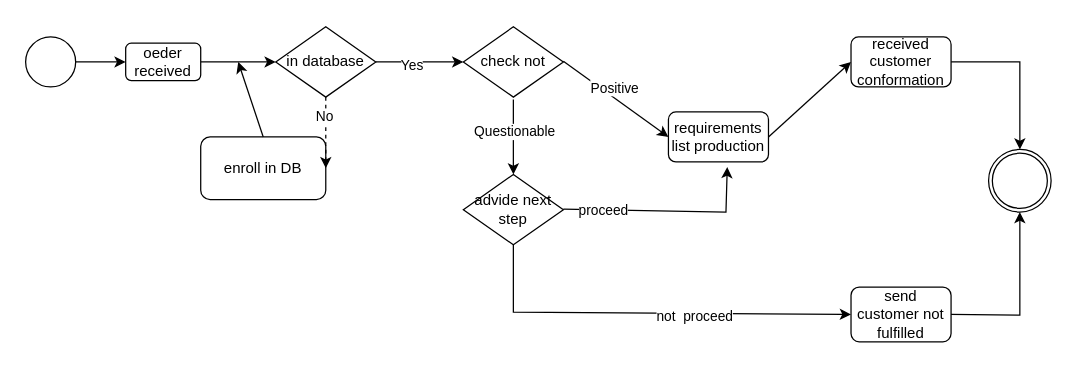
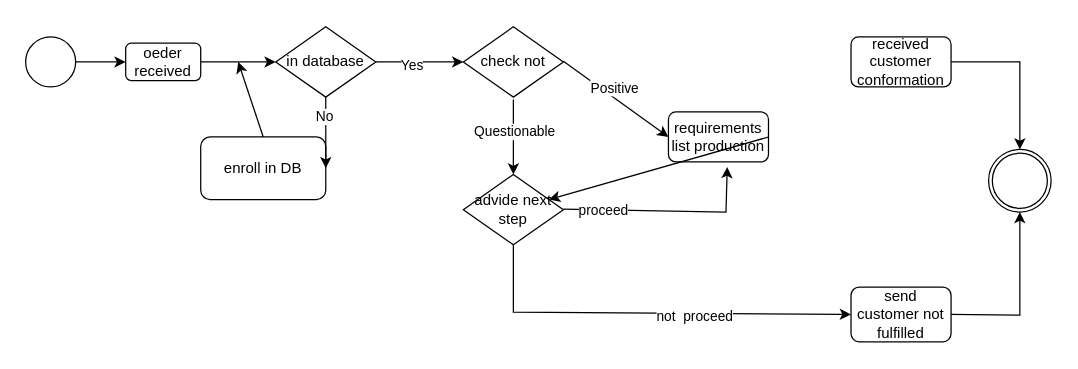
  <mxCell id="0" />
  <mxCell id="1" parent="0" />
  <mxCell id="2" style="edgeStyle=orthogonalEdgeStyle;rounded=0;orthogonalLoop=1;jettySize=auto;html=1;entryX=0;entryY=0.5;entryDx=0;entryDy=0;" parent="1" source="3" target="29" edge="1"><mxGeometry relative="1" as="geometry" /></mxCell>
  <mxCell id="3" value="" style="ellipse;whiteSpace=wrap;html=1;aspect=fixed;" parent="1" vertex="1"><mxGeometry y="29" width="40" height="40" as="geometry" x="20" /></mxCell>
  <mxCell id="4" value="" style="endArrow=classic;html=1;rounded=0;exitX=1;exitY=0.5;exitDx=0;exitDy=0;entryX=0;entryY=0.5;entryDx=0;entryDy=0;" parent="1" edge="1"><mxGeometry width="50" height="50" relative="1" as="geometry"><mxPoint x="160" y="49" as="sourcePoint" /><mxPoint x="220" y="49" as="targetPoint" /></mxGeometry></mxCell>
  <mxCell id="5" value="in database" style="rhombus;whiteSpace=wrap;html=1;" parent="1" vertex="1"><mxGeometry x="220" y="20.88" width="80" height="56.25" as="geometry" /></mxCell>
  <mxCell id="6" value="" style="endArrow=classic;html=1;rounded=0;" parent="1" edge="1"><mxGeometry width="50" height="50" relative="1" as="geometry"><mxPoint x="300" y="49" as="sourcePoint" /><mxPoint x="370" y="49" as="targetPoint" /></mxGeometry></mxCell>
  <mxCell id="7" value="Yes" style="edgeLabel;html=1;align=center;verticalAlign=middle;resizable=0;points=[];" parent="6" vertex="1" connectable="0"><mxGeometry x="-0.2" y="-2" relative="1" as="geometry"><mxPoint as="offset" /></mxGeometry></mxCell>
  <mxCell id="8" value="check not" style="rhombus;whiteSpace=wrap;html=1;" parent="1" vertex="1"><mxGeometry x="370" y="20.88" width="80" height="56.25" as="geometry" /></mxCell>
  <mxCell id="9" value="enroll in DB" style="rounded=1;whiteSpace=wrap;html=1;" parent="1" vertex="1"><mxGeometry x="160" y="109" width="100" height="50" as="geometry" /></mxCell>
  <mxCell id="10" value="" style="endArrow=classic;html=1;rounded=0;exitX=0.5;exitY=0;exitDx=0;exitDy=0;" parent="1" source="9" edge="1"><mxGeometry width="50" height="50" relative="1" as="geometry"><mxPoint x="200" y="119" as="sourcePoint" /><mxPoint x="190" y="49" as="targetPoint" /></mxGeometry></mxCell>
- <mxCell id="11" value="" style="endArrow=classic;html=1;rounded=0;exitX=0.5;exitY=1;exitDx=0;exitDy=0;entryX=1;entryY=0.5;entryDx=0;entryDy=0;dashed=1;" parent="1" source="5" target="9" edge="1"><mxGeometry width="50" height="50" relative="1" as="geometry"><mxPoint x="400" y="149" as="sourcePoint" /><mxPoint x="450" y="99" as="targetPoint" /><Array as="points"><mxPoint x="260" y="124" /></Array></mxGeometry></mxCell>
+ <mxCell id="11" value="" style="endArrow=classic;html=1;rounded=0;exitX=0.5;exitY=1;exitDx=0;exitDy=0;entryX=1;entryY=0.5;entryDx=0;entryDy=0;" parent="1" source="5" target="9" edge="1"><mxGeometry width="50" height="50" relative="1" as="geometry"><mxPoint x="400" y="149" as="sourcePoint" /><mxPoint x="450" y="99" as="targetPoint" /><Array as="points"><mxPoint x="260" y="124" /></Array></mxGeometry></mxCell>
  <mxCell id="12" value="No" style="edgeLabel;html=1;align=center;verticalAlign=middle;resizable=0;points=[];" parent="11" vertex="1" connectable="0"><mxGeometry x="-0.473" y="-2" relative="1" as="geometry"><mxPoint as="offset" /></mxGeometry></mxCell>
  <mxCell id="13" value="requirements list production" style="rounded=1;whiteSpace=wrap;html=1;" parent="1" vertex="1"><mxGeometry x="534" y="89" width="80" height="40" as="geometry" /></mxCell>
  <mxCell id="14" value="" style="endArrow=classic;html=1;rounded=0;exitX=1;exitY=0.5;exitDx=0;exitDy=0;entryX=0;entryY=0.5;entryDx=0;entryDy=0;" parent="1" target="13" edge="1"><mxGeometry width="50" height="50" relative="1" as="geometry"><mxPoint x="450" y="48.5" as="sourcePoint" /><mxPoint x="510" y="48.5" as="targetPoint" /></mxGeometry></mxCell>
  <mxCell id="15" value="Positive" style="edgeLabel;html=1;align=center;verticalAlign=middle;resizable=0;points=[];" parent="14" vertex="1" connectable="0"><mxGeometry x="-0.3" y="1" relative="1" as="geometry"><mxPoint x="11" y="1" as="offset" /></mxGeometry></mxCell>
  <mxCell id="16" value="" style="endArrow=classic;html=1;rounded=0;" parent="1" edge="1"><mxGeometry width="50" height="50" relative="1" as="geometry"><mxPoint x="410" y="79" as="sourcePoint" /><mxPoint x="410" y="139" as="targetPoint" /></mxGeometry></mxCell>
  <mxCell id="17" value="Questionable" style="edgeLabel;html=1;align=center;verticalAlign=middle;resizable=0;points=[];" parent="16" vertex="1" connectable="0"><mxGeometry x="-0.167" relative="1" as="geometry"><mxPoint as="offset" /></mxGeometry></mxCell>
  <mxCell id="18" value="" style="points=[[0.145,0.145,0],[0.5,0,0],[0.855,0.145,0],[1,0.5,0],[0.855,0.855,0],[0.5,1,0],[0.145,0.855,0],[0,0.5,0]];shape=mxgraph.bpmn.event;html=1;verticalLabelPosition=bottom;labelBackgroundColor=#ffffff;verticalAlign=top;align=center;perimeter=ellipsePerimeter;outlineConnect=0;aspect=fixed;outline=throwing;symbol=general;" parent="1" vertex="1"><mxGeometry x="790" y="119" width="50" height="50" as="geometry" /></mxCell>
  <mxCell id="19" value="advide next step" style="rhombus;whiteSpace=wrap;html=1;" parent="1" vertex="1"><mxGeometry x="370" y="139" width="80" height="56.25" as="geometry" /></mxCell>
  <mxCell id="20" value="" style="endArrow=classic;html=1;rounded=0;exitX=1;exitY=0.5;exitDx=0;exitDy=0;entryX=0.588;entryY=1.1;entryDx=0;entryDy=0;entryPerimeter=0;" parent="1" target="13" edge="1"><mxGeometry width="50" height="50" relative="1" as="geometry"><mxPoint x="450" y="166.63" as="sourcePoint" /><mxPoint x="570" y="169" as="targetPoint" /><Array as="points"><mxPoint x="580" y="169" /></Array></mxGeometry></mxCell>
  <mxCell id="21" value="proceed" style="edgeLabel;html=1;align=center;verticalAlign=middle;resizable=0;points=[];" parent="20" vertex="1" connectable="0"><mxGeometry x="-0.083" relative="1" as="geometry"><mxPoint x="-44" y="-1" as="offset" /></mxGeometry></mxCell>
  <mxCell id="22" value="" style="endArrow=classic;html=1;rounded=0;exitX=1;exitY=0.5;exitDx=0;exitDy=0;entryX=0;entryY=0.5;entryDx=0;entryDy=0;" parent="1" target="28" edge="1"><mxGeometry width="50" height="50" relative="1" as="geometry"><mxPoint x="410" y="195.25" as="sourcePoint" /><mxPoint x="640" y="249" as="targetPoint" /><Array as="points"><mxPoint x="410" y="249" /></Array></mxGeometry></mxCell>
  <mxCell id="23" value="not&amp;nbsp; proceed" style="edgeLabel;html=1;align=center;verticalAlign=middle;resizable=0;points=[];" parent="22" vertex="1" connectable="0"><mxGeometry x="0.115" y="-3" relative="1" as="geometry"><mxPoint x="18" as="offset" /></mxGeometry></mxCell>
  <mxCell id="24" style="edgeStyle=orthogonalEdgeStyle;rounded=0;orthogonalLoop=1;jettySize=auto;html=1;" parent="1" source="25" target="18" edge="1"><mxGeometry relative="1" as="geometry" /></mxCell>
  <mxCell id="25" value="received customer conformation" style="rounded=1;whiteSpace=wrap;html=1;" parent="1" vertex="1"><mxGeometry x="680" y="29" width="80" height="40" as="geometry" /></mxCell>
- <mxCell id="26" value="" style="endArrow=classic;html=1;rounded=0;entryX=0;entryY=0.5;entryDx=0;entryDy=0;exitX=1;exitY=0.5;exitDx=0;exitDy=0;" parent="1" source="13" target="25" edge="1"><mxGeometry width="50" height="50" relative="1" as="geometry"><mxPoint x="630" y="49" as="sourcePoint" /><mxPoint x="660" y="-1" as="targetPoint" /></mxGeometry></mxCell>
+ <mxCell id="26" value="" style="endArrow=classic;html=1;rounded=0;exitX=1;exitY=0.5;exitDx=0;exitDy=0;" parent="1" source="13" target="19" edge="1"><mxGeometry width="50" height="50" relative="1" as="geometry"><mxPoint x="630" y="49" as="sourcePoint" /><mxPoint x="660" y="-1" as="targetPoint" /></mxGeometry></mxCell>
  <mxCell id="27" style="edgeStyle=orthogonalEdgeStyle;rounded=0;orthogonalLoop=1;jettySize=auto;html=1;entryX=0.5;entryY=1;entryDx=0;entryDy=0;entryPerimeter=0;" parent="1" target="18" edge="1"><mxGeometry relative="1" as="geometry"><mxPoint x="829.48" y="139" as="targetPoint" /><mxPoint x="759.48" y="250.913" as="sourcePoint" /></mxGeometry></mxCell>
  <mxCell id="28" value="send customer not fulfilled" style="rounded=1;whiteSpace=wrap;html=1;" parent="1" vertex="1"><mxGeometry x="680" y="229" width="80" height="43.75" as="geometry" /></mxCell>
  <mxCell id="29" value="oeder received" style="rounded=1;whiteSpace=wrap;html=1;" parent="1" vertex="1"><mxGeometry x="100" y="34" width="60" height="30" as="geometry" /></mxCell>
